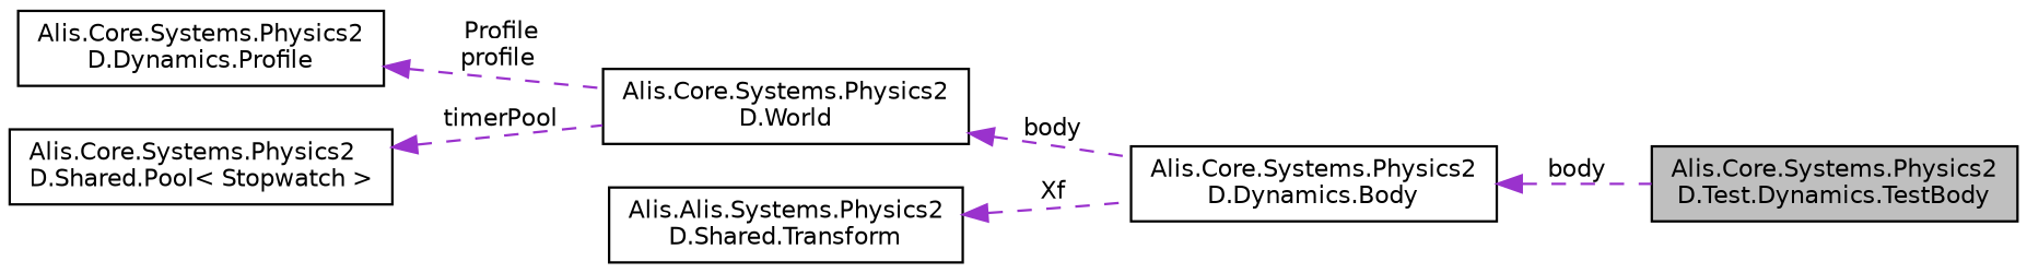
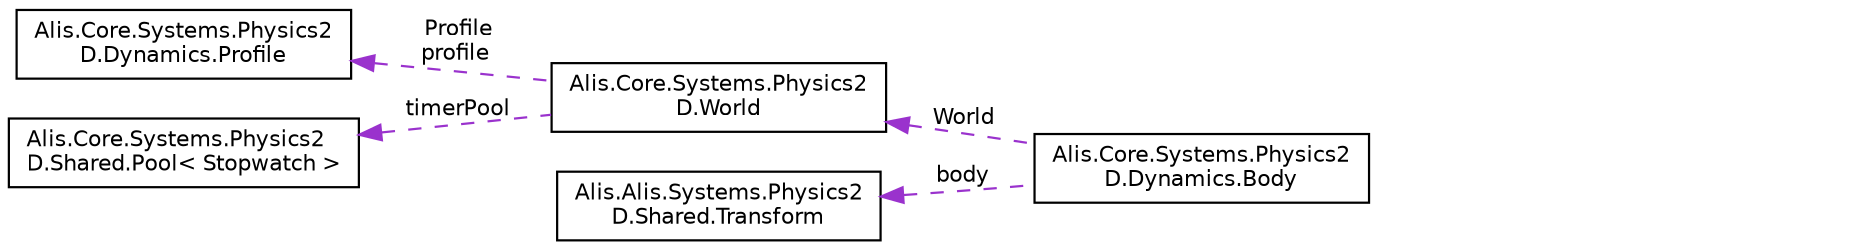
  digraph {
    rankdir=LR
    node [color=black fillcolor=white fontname=Helvetica fontsize=10 shape=record style=filled]
    edge [color=darkorchid3 dir=back fontname=Helvetica fontsize=10 labelfontname=Helvetica labelfontsize=10 style=dashed]
-   n1 [fillcolor=grey75 fontcolor=black height=0.2 label="Alis.Core.Systems.Physics2\lD.Test.Dynamics.TestBody" width=0.4]
    n2 [height=0.2 label="Alis.Core.Systems.Physics2\lD.Dynamics.Body" width=0.4]
    n3 [height=0.2 label="Alis.Core.Systems.Physics2\lD.World" width=0.4]
    n4 [height=0.2 label="Alis.Alis.Systems.Physics2\lD.Shared.Transform" width=0.4]
    n5 [height=0.2 label="Alis.Core.Systems.Physics2\lD.Dynamics.Profile" width=0.4]
    n6 [height=0.2 label="Alis.Core.Systems.Physics2\lD.Shared.Pool\< Stopwatch \>" width=0.4]
-   n2 -> n1 [label=" body"]
-   n3 -> n2 [label=" body"]
-   n4 -> n2 [label=" Xf"]
+   n3 -> n2 [label=" World"]
+   n4 -> n2 [label=" body"]
    n5 -> n3 [label=" Profile\nprofile"]
    n6 -> n3 [label=" timerPool"]
  }
